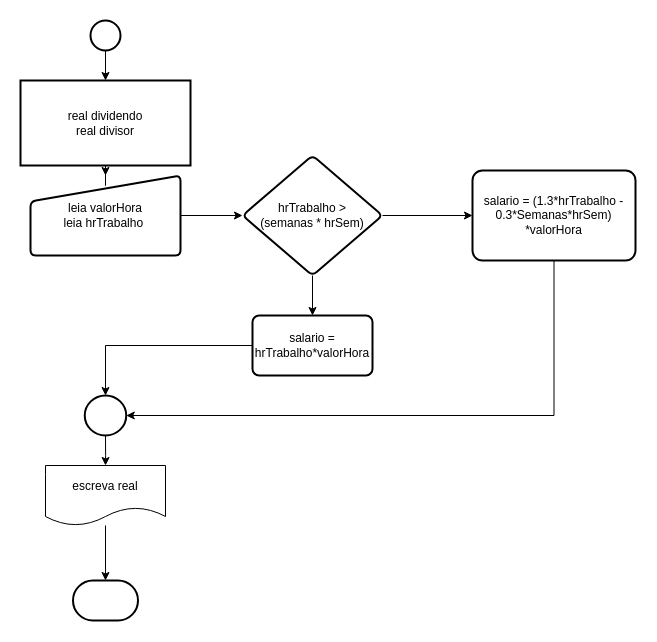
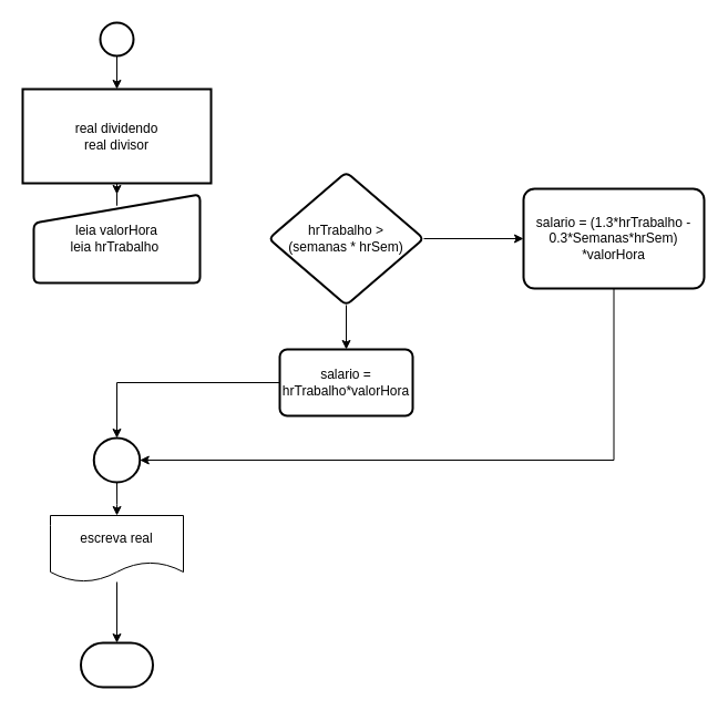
  <mxCell id="0" />
  <mxCell id="1" parent="0" />
  <mxCell id="2" value="" style="edgeStyle=orthogonalEdgeStyle;rounded=0;orthogonalLoop=1;jettySize=auto;html=1;" edge="1" parent="1" source="3" target="6"><mxGeometry relative="1" as="geometry" /></mxCell>
  <mxCell id="3" value="" style="strokeWidth=2;html=1;shape=mxgraph.flowchart.start_2;whiteSpace=wrap;" vertex="1" parent="1"><mxGeometry x="90" y="20" width="30" height="30" as="geometry" /></mxCell>
  <mxCell id="4" value="" style="strokeWidth=2;html=1;shape=mxgraph.flowchart.terminator;whiteSpace=wrap;" vertex="1" parent="1"><mxGeometry x="72.5" y="580" width="65" height="40" as="geometry" /></mxCell>
  <mxCell id="5" value="" style="edgeStyle=orthogonalEdgeStyle;rounded=0;orthogonalLoop=1;jettySize=auto;html=1;" edge="1" parent="1" source="6" target="8"><mxGeometry relative="1" as="geometry" /></mxCell>
  <mxCell id="6" value="real dividendo&lt;br&gt;real divisor" style="whiteSpace=wrap;html=1;strokeWidth=2;" vertex="1" parent="1"><mxGeometry x="20" y="80" width="170" height="85" as="geometry" /></mxCell>
- <mxCell id="7" value="" style="edgeStyle=orthogonalEdgeStyle;rounded=0;orthogonalLoop=1;jettySize=auto;html=1;" edge="1" parent="1" source="8" target="11"><mxGeometry relative="1" as="geometry" /></mxCell>
  <mxCell id="8" value="leia valorHora&lt;br style=&quot;border-color: var(--border-color);&quot;&gt;leia hrTrabalho&amp;nbsp;" style="html=1;strokeWidth=2;shape=manualInput;whiteSpace=wrap;rounded=1;size=26;arcSize=11;" vertex="1" parent="1"><mxGeometry x="30" y="175" width="150" height="80" as="geometry" /></mxCell>
  <mxCell id="9" value="" style="edgeStyle=orthogonalEdgeStyle;rounded=0;orthogonalLoop=1;jettySize=auto;html=1;" edge="1" parent="1" source="11" target="13"><mxGeometry relative="1" as="geometry" /></mxCell>
  <mxCell id="10" value="" style="edgeStyle=orthogonalEdgeStyle;rounded=0;orthogonalLoop=1;jettySize=auto;html=1;" edge="1" parent="1" source="11" target="15"><mxGeometry relative="1" as="geometry" /></mxCell>
  <mxCell id="11" value="hrTrabalho&amp;nbsp;&amp;gt; &lt;br&gt;(semanas * hrSem)" style="rhombus;whiteSpace=wrap;html=1;strokeWidth=2;rounded=1;arcSize=11;" vertex="1" parent="1"><mxGeometry x="242" y="155" width="140" height="120" as="geometry" /></mxCell>
  <mxCell id="12" style="edgeStyle=orthogonalEdgeStyle;rounded=0;orthogonalLoop=1;jettySize=auto;html=1;entryX=0.5;entryY=0;entryDx=0;entryDy=0;" edge="1" parent="1" source="13" target="17"><mxGeometry relative="1" as="geometry" /></mxCell>
  <mxCell id="13" value="salario = hrTrabalho*valorHora" style="whiteSpace=wrap;html=1;strokeWidth=2;rounded=1;arcSize=11;" vertex="1" parent="1"><mxGeometry x="252" y="315" width="120" height="60" as="geometry" /></mxCell>
  <mxCell id="14" value="" style="edgeStyle=orthogonalEdgeStyle;rounded=0;orthogonalLoop=1;jettySize=auto;html=1;" edge="1" parent="1" source="15" target="17"><mxGeometry relative="1" as="geometry"><Array as="points"><mxPoint x="554" y="415" /></Array></mxGeometry></mxCell>
  <mxCell id="15" value="salario = (1.3*hrTrabalho - 0.3*Semanas*hrSem)&lt;br&gt;*valorHora" style="whiteSpace=wrap;html=1;strokeWidth=2;rounded=1;arcSize=11;" vertex="1" parent="1"><mxGeometry x="472" y="170" width="163" height="90" as="geometry" /></mxCell>
  <mxCell id="16" value="" style="edgeStyle=orthogonalEdgeStyle;rounded=0;orthogonalLoop=1;jettySize=auto;html=1;" edge="1" parent="1" source="17" target="19"><mxGeometry relative="1" as="geometry" /></mxCell>
  <mxCell id="17" value="" style="ellipse;whiteSpace=wrap;html=1;strokeWidth=2;rounded=1;arcSize=11;" vertex="1" parent="1"><mxGeometry x="84.25" y="395" width="41.5" height="40" as="geometry" /></mxCell>
  <mxCell id="18" value="" style="edgeStyle=orthogonalEdgeStyle;rounded=0;orthogonalLoop=1;jettySize=auto;html=1;" edge="1" parent="1" source="19" target="4"><mxGeometry relative="1" as="geometry" /></mxCell>
  <mxCell id="19" value="escreva real" style="shape=document;whiteSpace=wrap;html=1;boundedLbl=1;" vertex="1" parent="1"><mxGeometry x="45" y="465" width="120" height="60" as="geometry" /></mxCell>
